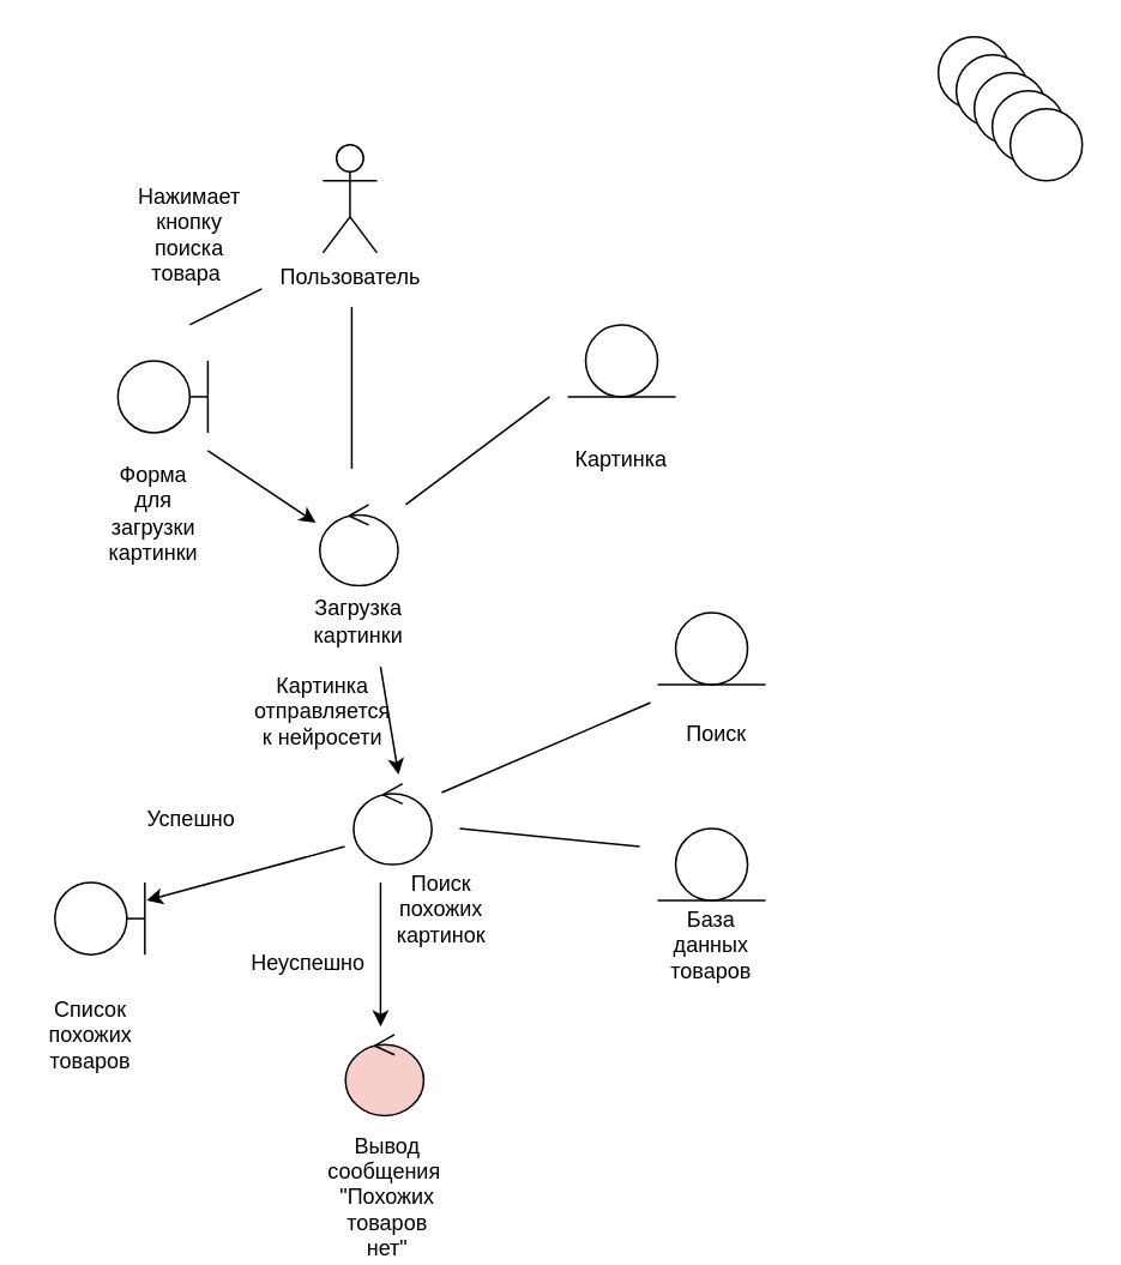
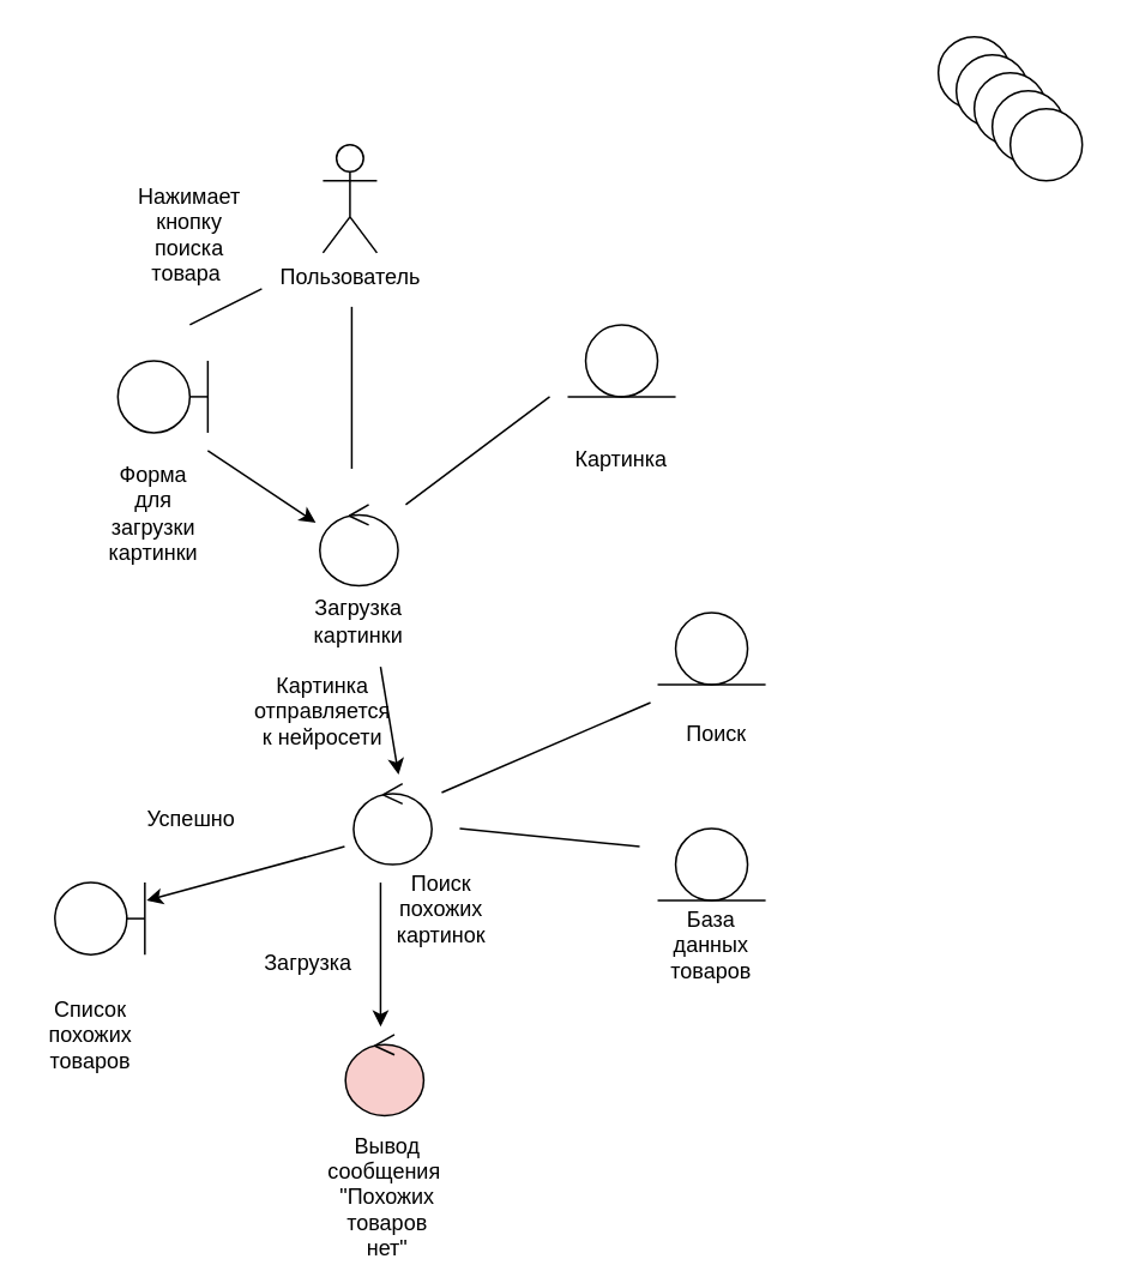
  <mxCell id="0" />
  <mxCell id="1" parent="0" />
  <mxCell id="2" value="Пользователь" style="shape=umlActor;verticalLabelPosition=bottom;verticalAlign=top;html=1;outlineConnect=0;" parent="1" vertex="1"><mxGeometry x="179" y="80" width="30" height="60" as="geometry" /></mxCell>
  <mxCell id="3" value="" style="ellipse;whiteSpace=wrap;html=1;aspect=fixed;" parent="1" vertex="1"><mxGeometry x="65" y="200" width="40" height="40" as="geometry" /></mxCell>
  <mxCell id="4" value="" style="endArrow=none;html=1;rounded=0;entryX=1;entryY=0.5;entryDx=0;entryDy=0;" parent="1" target="3" edge="1"><mxGeometry width="50" height="50" relative="1" as="geometry"><mxPoint x="115" y="220" as="sourcePoint" /><mxPoint x="135" y="210" as="targetPoint" /></mxGeometry></mxCell>
  <mxCell id="5" value="" style="endArrow=none;html=1;rounded=0;" parent="1" edge="1"><mxGeometry width="50" height="50" relative="1" as="geometry"><mxPoint x="115" y="240" as="sourcePoint" /><mxPoint x="115" y="200" as="targetPoint" /></mxGeometry></mxCell>
  <mxCell id="6" value="Форма для загрузки картинки" style="text;html=1;strokeColor=none;fillColor=none;align=center;verticalAlign=middle;whiteSpace=wrap;rounded=0;" parent="1" vertex="1"><mxGeometry x="55" y="270" width="60" height="30" as="geometry" /></mxCell>
  <mxCell id="7" value="" style="ellipse;whiteSpace=wrap;html=1;aspect=fixed;" parent="1" vertex="1"><mxGeometry x="521" y="20" width="40" height="40" as="geometry" /></mxCell>
  <mxCell id="8" value="" style="ellipse;whiteSpace=wrap;html=1;aspect=fixed;" parent="1" vertex="1"><mxGeometry x="531" y="30" width="40" height="40" as="geometry" /></mxCell>
  <mxCell id="9" value="" style="ellipse;whiteSpace=wrap;html=1;aspect=fixed;" parent="1" vertex="1"><mxGeometry x="541" y="40" width="40" height="40" as="geometry" /></mxCell>
  <mxCell id="10" value="" style="ellipse;whiteSpace=wrap;html=1;aspect=fixed;" parent="1" vertex="1"><mxGeometry x="551" y="50" width="40" height="40" as="geometry" /></mxCell>
  <mxCell id="11" value="" style="ellipse;whiteSpace=wrap;html=1;aspect=fixed;" parent="1" vertex="1"><mxGeometry x="561" y="60" width="40" height="40" as="geometry" /></mxCell>
  <mxCell id="12" value="" style="ellipse;whiteSpace=wrap;html=1;aspect=fixed;" parent="1" vertex="1"><mxGeometry x="375" y="460" width="40" height="40" as="geometry" /></mxCell>
  <mxCell id="13" value="" style="endArrow=none;html=1;rounded=0;" parent="1" edge="1"><mxGeometry width="50" height="50" relative="1" as="geometry"><mxPoint x="365" y="500" as="sourcePoint" /><mxPoint x="425" y="500" as="targetPoint" /></mxGeometry></mxCell>
  <mxCell id="14" value="База данных товаров" style="text;html=1;strokeColor=none;fillColor=none;align=center;verticalAlign=middle;whiteSpace=wrap;rounded=0;" parent="1" vertex="1"><mxGeometry x="365" y="510" width="60" height="30" as="geometry" /></mxCell>
  <mxCell id="15" value="Поиск похожих картинок" style="text;html=1;strokeColor=none;fillColor=none;align=center;verticalAlign=middle;whiteSpace=wrap;rounded=0;" parent="1" vertex="1"><mxGeometry x="215" y="490" width="60" height="30" as="geometry" /></mxCell>
  <mxCell id="16" value="" style="ellipse;whiteSpace=wrap;html=1;aspect=fixed;" parent="1" vertex="1"><mxGeometry x="375" y="340" width="40" height="40" as="geometry" /></mxCell>
  <mxCell id="17" value="" style="endArrow=none;html=1;rounded=0;" parent="1" edge="1"><mxGeometry width="50" height="50" relative="1" as="geometry"><mxPoint x="365" y="380" as="sourcePoint" /><mxPoint x="425" y="380" as="targetPoint" /></mxGeometry></mxCell>
  <mxCell id="18" value="Поиск" style="text;html=1;strokeColor=none;fillColor=none;align=center;verticalAlign=middle;whiteSpace=wrap;rounded=0;" parent="1" vertex="1"><mxGeometry x="371" y="396" width="54" height="24" as="geometry" /></mxCell>
  <mxCell id="19" value="Нажимает кнопку поиска товара&amp;nbsp;" style="text;html=1;strokeColor=none;fillColor=none;align=center;verticalAlign=middle;whiteSpace=wrap;rounded=0;" parent="1" vertex="1"><mxGeometry x="75" y="115" width="60" height="30" as="geometry" /></mxCell>
  <mxCell id="20" value="" style="ellipse;whiteSpace=wrap;html=1;aspect=fixed;" parent="1" vertex="1"><mxGeometry x="325" y="180" width="40" height="40" as="geometry" /></mxCell>
  <mxCell id="21" value="" style="endArrow=none;html=1;rounded=0;" parent="1" edge="1"><mxGeometry width="50" height="50" relative="1" as="geometry"><mxPoint x="315" y="220" as="sourcePoint" /><mxPoint x="375" y="220" as="targetPoint" /></mxGeometry></mxCell>
  <mxCell id="22" value="Картинка" style="text;html=1;strokeColor=none;fillColor=none;align=center;verticalAlign=middle;whiteSpace=wrap;rounded=0;" parent="1" vertex="1"><mxGeometry x="315" y="240" width="60" height="30" as="geometry" /></mxCell>
  <mxCell id="23" value="" style="endArrow=none;html=1;rounded=0;" parent="1" edge="1"><mxGeometry width="50" height="50" relative="1" as="geometry"><mxPoint x="245" y="440" as="sourcePoint" /><mxPoint x="361" y="390" as="targetPoint" /></mxGeometry></mxCell>
  <mxCell id="24" value="" style="endArrow=none;html=1;rounded=0;" parent="1" edge="1"><mxGeometry width="50" height="50" relative="1" as="geometry"><mxPoint x="255" y="460" as="sourcePoint" /><mxPoint x="355" y="470" as="targetPoint" /></mxGeometry></mxCell>
  <mxCell id="25" value="" style="ellipse;whiteSpace=wrap;html=1;aspect=fixed;" parent="1" vertex="1"><mxGeometry x="30" y="490" width="40" height="40" as="geometry" /></mxCell>
  <mxCell id="26" value="" style="endArrow=none;html=1;rounded=0;entryX=1;entryY=0.5;entryDx=0;entryDy=0;" parent="1" target="25" edge="1"><mxGeometry width="50" height="50" relative="1" as="geometry"><mxPoint x="80" y="510" as="sourcePoint" /><mxPoint x="100" y="500" as="targetPoint" /></mxGeometry></mxCell>
  <mxCell id="27" value="" style="endArrow=none;html=1;rounded=0;" parent="1" edge="1"><mxGeometry width="50" height="50" relative="1" as="geometry"><mxPoint x="80" y="530" as="sourcePoint" /><mxPoint x="80" y="490" as="targetPoint" /></mxGeometry></mxCell>
  <mxCell id="28" value="Список похожих товаров" style="text;html=1;strokeColor=none;fillColor=none;align=center;verticalAlign=middle;whiteSpace=wrap;rounded=0;" parent="1" vertex="1"><mxGeometry x="20" y="560" width="60" height="30" as="geometry" /></mxCell>
  <mxCell id="29" value="Загрузка картинки" style="text;html=1;strokeColor=none;fillColor=none;align=center;verticalAlign=middle;whiteSpace=wrap;rounded=0;" parent="1" vertex="1"><mxGeometry x="169" y="330" width="60" height="30" as="geometry" /></mxCell>
  <mxCell id="30" value="" style="endArrow=none;html=1;rounded=0;" parent="1" edge="1"><mxGeometry width="50" height="50" relative="1" as="geometry"><mxPoint x="225" y="280" as="sourcePoint" /><mxPoint x="305" y="220" as="targetPoint" /></mxGeometry></mxCell>
  <mxCell id="31" value="" style="endArrow=classic;html=1;rounded=0;" parent="1" edge="1"><mxGeometry width="50" height="50" relative="1" as="geometry"><mxPoint x="191" y="470" as="sourcePoint" /><mxPoint x="81" y="500" as="targetPoint" /></mxGeometry></mxCell>
  <mxCell id="32" value="" style="endArrow=classic;html=1;rounded=0;" parent="1" edge="1"><mxGeometry width="50" height="50" relative="1" as="geometry"><mxPoint x="211" y="370" as="sourcePoint" /><mxPoint x="221" y="430" as="targetPoint" /></mxGeometry></mxCell>
  <mxCell id="33" value="" style="endArrow=classic;html=1;rounded=0;" parent="1" edge="1"><mxGeometry width="50" height="50" relative="1" as="geometry"><mxPoint x="115" y="250" as="sourcePoint" /><mxPoint x="175" y="290" as="targetPoint" /></mxGeometry></mxCell>
  <mxCell id="34" value="" style="endArrow=none;html=1;rounded=0;" parent="1" edge="1"><mxGeometry width="50" height="50" relative="1" as="geometry"><mxPoint x="105" y="180" as="sourcePoint" /><mxPoint x="145" y="160" as="targetPoint" /></mxGeometry></mxCell>
  <mxCell id="35" value="Вывод сообщения&amp;nbsp; &quot;Похожих товаров нет&quot;" style="text;html=1;strokeColor=none;fillColor=none;align=center;verticalAlign=middle;whiteSpace=wrap;rounded=0;" parent="1" vertex="1"><mxGeometry x="185" y="650" width="60" height="30" as="geometry" /></mxCell>
  <mxCell id="36" value="" style="endArrow=classic;html=1;rounded=0;" parent="1" edge="1"><mxGeometry width="50" height="50" relative="1" as="geometry"><mxPoint x="211" y="490" as="sourcePoint" /><mxPoint x="211" y="570" as="targetPoint" /></mxGeometry></mxCell>
  <mxCell id="37" value="Успешно" style="text;html=1;strokeColor=none;fillColor=none;align=center;verticalAlign=middle;whiteSpace=wrap;rounded=0;" parent="1" vertex="1"><mxGeometry x="76" y="440" width="60" height="30" as="geometry" /></mxCell>
- <mxCell id="38" value="Неуспешно" style="text;html=1;strokeColor=none;fillColor=none;align=center;verticalAlign=middle;whiteSpace=wrap;rounded=0;" parent="1" vertex="1"><mxGeometry x="141" y="520" width="60" height="30" as="geometry" /></mxCell>
+ <mxCell id="38" value="Загрузка" style="text;html=1;strokeColor=none;fillColor=none;align=center;verticalAlign=middle;whiteSpace=wrap;rounded=0;" parent="1" vertex="1"><mxGeometry x="141" y="520" width="60" height="30" as="geometry" /></mxCell>
  <mxCell id="39" value="" style="endArrow=none;html=1;rounded=0;" parent="1" edge="1"><mxGeometry width="50" height="50" relative="1" as="geometry"><mxPoint x="195" y="260" as="sourcePoint" /><mxPoint x="195" y="170" as="targetPoint" /></mxGeometry></mxCell>
  <mxCell id="40" value="" style="ellipse;shape=umlControl;whiteSpace=wrap;html=1;" parent="1" vertex="1"><mxGeometry x="177.25" y="280" width="43.5" height="45" as="geometry" /></mxCell>
  <mxCell id="41" value="" style="ellipse;shape=umlControl;whiteSpace=wrap;html=1;" parent="1" vertex="1"><mxGeometry x="196" y="435" width="43.5" height="45" as="geometry" /></mxCell>
  <mxCell id="42" value="" style="ellipse;shape=umlControl;whiteSpace=wrap;html=1;fillColor=#f8cecc;strokeColor=#000000;" parent="1" vertex="1"><mxGeometry x="191.5" y="574.5" width="43.5" height="45" as="geometry" /></mxCell>
  <mxCell id="43" value="Картинка отправляется к нейросети" style="text;html=1;strokeColor=none;fillColor=none;align=center;verticalAlign=middle;whiteSpace=wrap;rounded=0;" parent="1" vertex="1"><mxGeometry x="149" y="380" width="60" height="30" as="geometry" /></mxCell>
